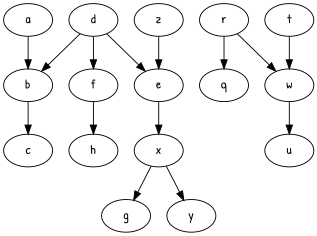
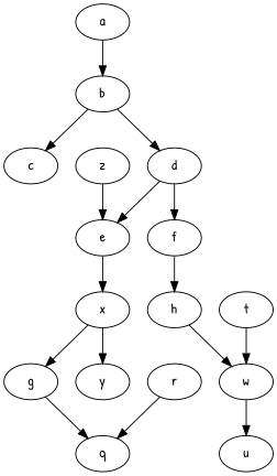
  digraph {
    fontname="Patrick Hand"
    node [fontname="Patrick Hand"]
    edge [fontname="Patrick Hand"]
    a
    b
    c
    d
    e
    f
    x
    h
    g
    y
    z
    q
    w
    u
    r
    t
    a -> b
    b -> c
-   d -> b
+   b -> d
    d -> e
    d -> f
    e -> x
    f -> h
    x -> g
    x -> y
-   r -> w
+   h -> w
+   g -> q
    z -> e
    w -> u
    r -> q
    t -> w
  }
